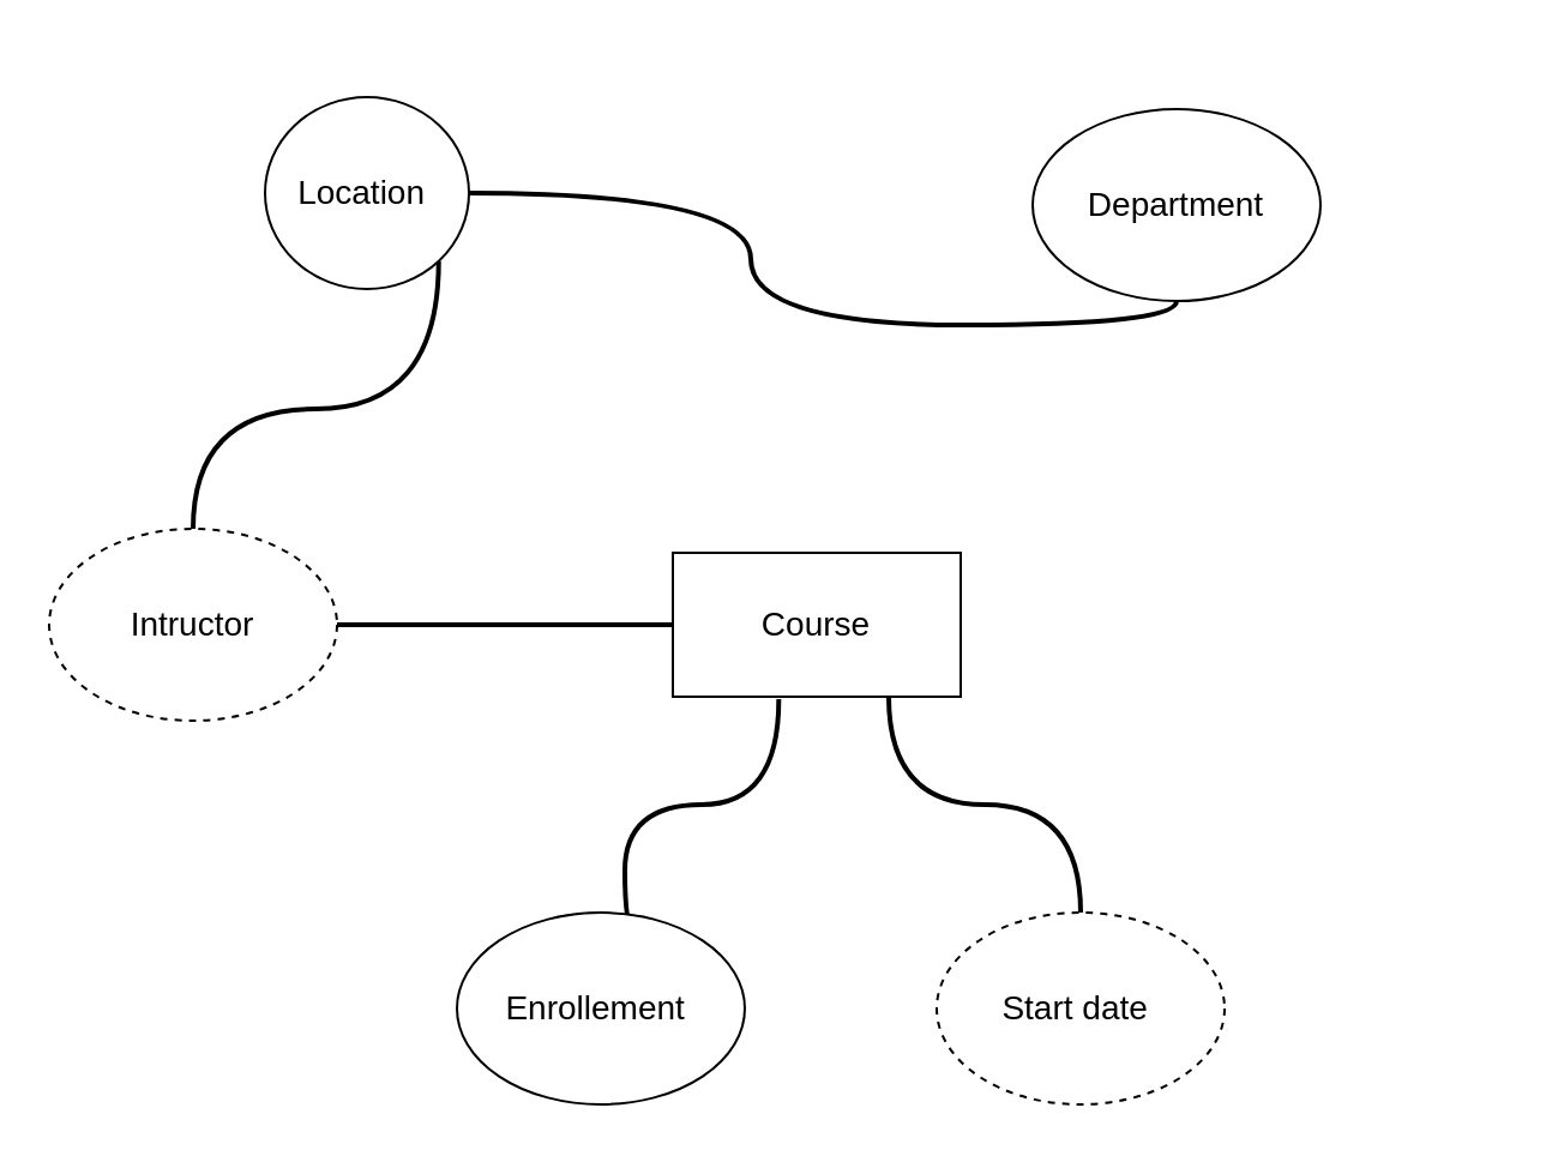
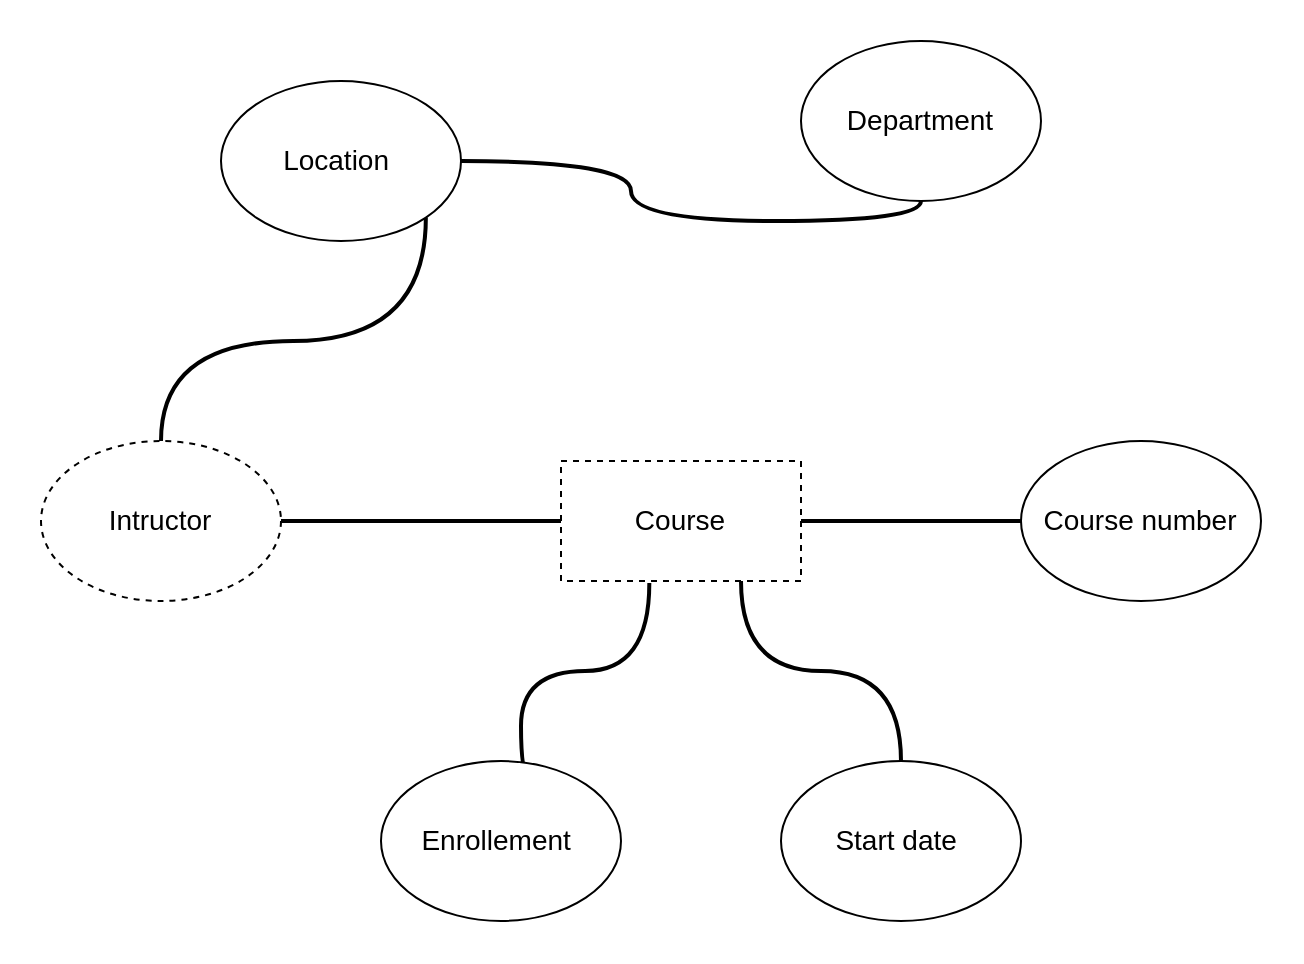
  <mxCell id="0" />
  <mxCell id="1" parent="0" />
- <mxCell id="2" value="Course" style="rounded=0;whiteSpace=wrap;html=1;shadow=0;fontSize=14;" vertex="1" parent="1"><mxGeometry x="280" y="230" width="120" height="60" as="geometry" /></mxCell>
+ <mxCell id="2" value="Course" style="rounded=0;whiteSpace=wrap;html=1;shadow=0;fontSize=14;dashed=1;" vertex="1" parent="1"><mxGeometry x="280" y="230" width="120" height="60" as="geometry" /></mxCell>
  <mxCell id="3" style="edgeStyle=orthogonalEdgeStyle;html=1;exitX=0.5;exitY=1;exitDx=0;exitDy=0;curved=1;endArrow=none;endFill=0;strokeWidth=2;shadow=0;fontSize=14;" edge="1" parent="1" source="4" target="14"><mxGeometry relative="1" as="geometry" /></mxCell>
- <mxCell id="4" value="Department" style="ellipse;whiteSpace=wrap;html=1;shadow=0;fontSize=14;" vertex="1" parent="1"><mxGeometry x="430" y="45" width="120" height="80" as="geometry" /></mxCell>
+ <mxCell id="4" value="Department" style="ellipse;whiteSpace=wrap;html=1;shadow=0;fontSize=14;" vertex="1" parent="1"><mxGeometry x="400" y="20" width="120" height="80" as="geometry" /></mxCell>
+ <mxCell id="5" style="edgeStyle=orthogonalEdgeStyle;html=1;exitX=0;exitY=0.5;exitDx=0;exitDy=0;entryX=1;entryY=0.5;entryDx=0;entryDy=0;curved=1;endArrow=none;endFill=0;strokeWidth=2;shadow=0;fontSize=14;" edge="1" parent="1" source="6" target="2"><mxGeometry relative="1" as="geometry" /></mxCell>
+ <mxCell id="6" value="Course number" style="ellipse;whiteSpace=wrap;html=1;shadow=0;fontSize=14;" vertex="1" parent="1"><mxGeometry x="510" y="220" width="120" height="80" as="geometry" /></mxCell>
  <mxCell id="7" style="edgeStyle=orthogonalEdgeStyle;html=1;exitX=0.5;exitY=0;exitDx=0;exitDy=0;entryX=0.75;entryY=1;entryDx=0;entryDy=0;curved=1;endArrow=none;endFill=0;strokeWidth=2;shadow=0;fontSize=14;" edge="1" parent="1" source="8" target="2"><mxGeometry relative="1" as="geometry" /></mxCell>
- <mxCell id="8" value="Start date&amp;nbsp;" style="ellipse;whiteSpace=wrap;html=1;shadow=0;fontSize=14;dashed=1;" vertex="1" parent="1"><mxGeometry x="390" y="380" width="120" height="80" as="geometry" /></mxCell>
+ <mxCell id="8" value="Start date&amp;nbsp;" style="ellipse;whiteSpace=wrap;html=1;shadow=0;fontSize=14;" vertex="1" parent="1"><mxGeometry x="390" y="380" width="120" height="80" as="geometry" /></mxCell>
  <mxCell id="9" style="edgeStyle=orthogonalEdgeStyle;html=1;exitX=1;exitY=0.5;exitDx=0;exitDy=0;entryX=0;entryY=0.5;entryDx=0;entryDy=0;curved=1;endArrow=none;endFill=0;strokeWidth=2;shadow=0;fontSize=14;" edge="1" parent="1" source="10" target="2"><mxGeometry relative="1" as="geometry" /></mxCell>
  <mxCell id="10" value="Intructor" style="ellipse;whiteSpace=wrap;html=1;shadow=0;fontSize=14;dashed=1;" vertex="1" parent="1"><mxGeometry x="20" y="220" width="120" height="80" as="geometry" /></mxCell>
  <mxCell id="11" style="edgeStyle=orthogonalEdgeStyle;html=1;entryX=0.368;entryY=1.017;entryDx=0;entryDy=0;entryPerimeter=0;curved=1;endArrow=none;endFill=0;strokeWidth=2;shadow=0;fontSize=14;" edge="1" parent="1" target="2"><mxGeometry relative="1" as="geometry"><mxPoint x="270" y="392" as="sourcePoint" /><Array as="points"><mxPoint x="270" y="390" /><mxPoint x="260" y="390" /><mxPoint x="260" y="335" /><mxPoint x="324" y="335" /></Array></mxGeometry></mxCell>
  <mxCell id="12" value="Enrollement&amp;nbsp;" style="ellipse;whiteSpace=wrap;html=1;shadow=0;fontSize=14;" vertex="1" parent="1"><mxGeometry x="190" y="380" width="120" height="80" as="geometry" /></mxCell>
  <mxCell id="13" style="edgeStyle=orthogonalEdgeStyle;html=1;exitX=1;exitY=1;exitDx=0;exitDy=0;curved=1;endArrow=none;endFill=0;strokeWidth=2;shadow=0;fontSize=14;" edge="1" parent="1" source="14" target="10"><mxGeometry relative="1" as="geometry" /></mxCell>
- <mxCell id="14" value="Location&amp;nbsp;" style="ellipse;whiteSpace=wrap;html=1;shadow=0;fontSize=14;" vertex="1" parent="1"><mxGeometry x="110" y="40" width="85" height="80" as="geometry" /></mxCell>
+ <mxCell id="14" value="Location&amp;nbsp;" style="ellipse;whiteSpace=wrap;html=1;shadow=0;fontSize=14;" vertex="1" parent="1"><mxGeometry x="110" y="40" width="120" height="80" as="geometry" /></mxCell>
